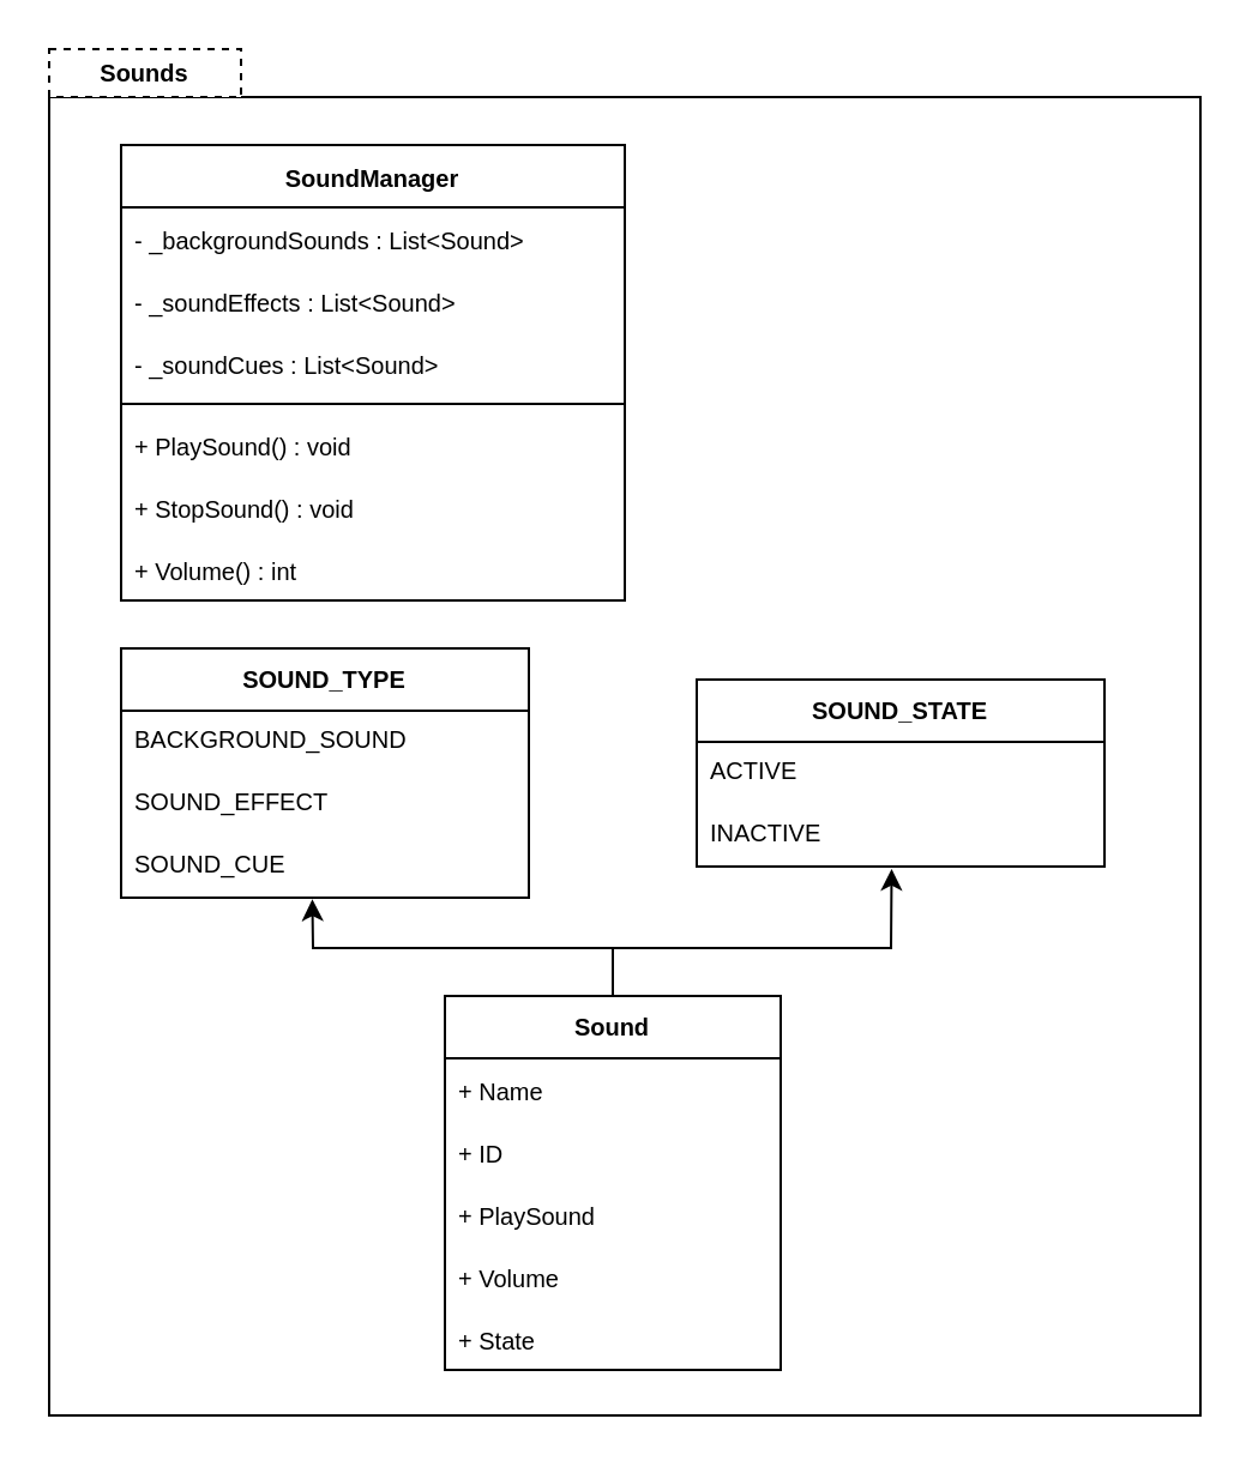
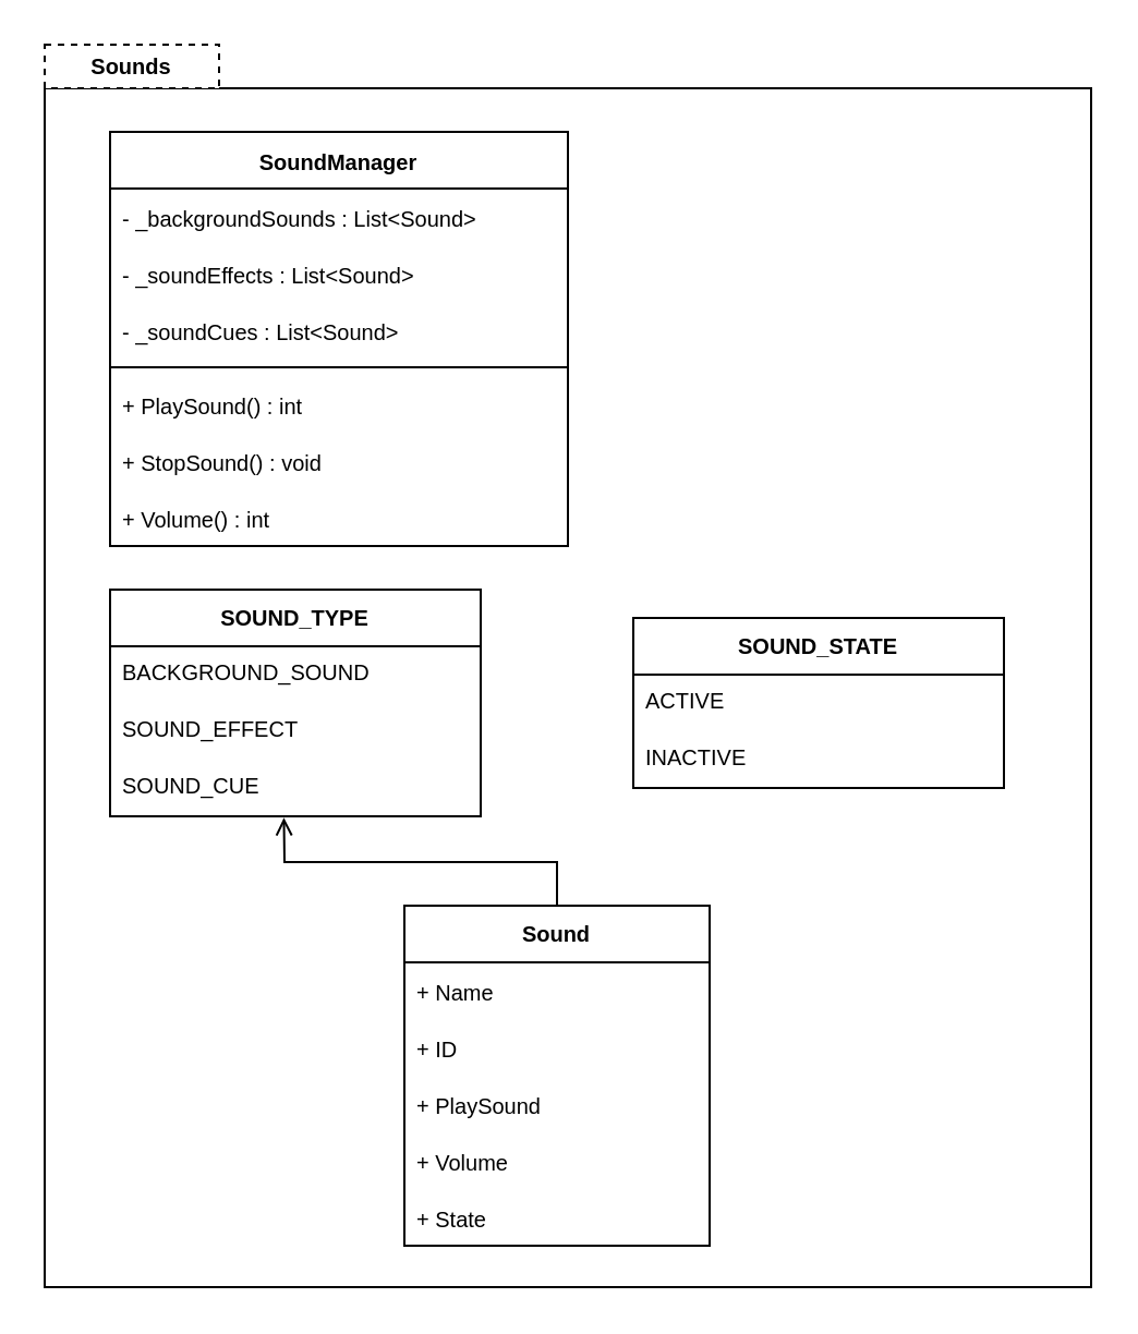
  <mxCell id="0" />
  <mxCell id="1" parent="0" />
  <mxCell id="2" value="" style="rounded=0;whiteSpace=wrap;html=1;" vertex="1" parent="1"><mxGeometry x="20" y="40" width="480" height="550" as="geometry" /></mxCell>
  <mxCell id="3" value="&lt;font style=&quot;font-size: 10px;&quot;&gt;SoundManager&lt;/font&gt;" style="swimlane;fontStyle=1;align=center;verticalAlign=top;childLayout=stackLayout;horizontal=1;startSize=26;horizontalStack=0;resizeParent=1;resizeParentMax=0;resizeLast=0;collapsible=1;marginBottom=0;whiteSpace=wrap;html=1;" vertex="1" parent="1"><mxGeometry x="50" y="60" width="210" height="190" as="geometry" /></mxCell>
  <mxCell id="4" value="&lt;font style=&quot;font-size: 10px;&quot;&gt;- _backgroundSounds : List&amp;lt;Sound&amp;gt;&lt;/font&gt;" style="text;strokeColor=none;fillColor=none;align=left;verticalAlign=top;spacingLeft=4;spacingRight=4;overflow=hidden;rotatable=0;points=[[0,0.5],[1,0.5]];portConstraint=eastwest;whiteSpace=wrap;html=1;" vertex="1" parent="3"><mxGeometry y="26" width="210" height="26" as="geometry" /></mxCell>
  <mxCell id="5" value="&lt;font style=&quot;font-size: 10px;&quot;&gt;- _soundEffects : List&amp;lt;Sound&amp;gt;&lt;/font&gt;" style="text;strokeColor=none;fillColor=none;align=left;verticalAlign=top;spacingLeft=4;spacingRight=4;overflow=hidden;rotatable=0;points=[[0,0.5],[1,0.5]];portConstraint=eastwest;whiteSpace=wrap;html=1;" vertex="1" parent="3"><mxGeometry y="52" width="210" height="26" as="geometry" /></mxCell>
  <mxCell id="6" value="&lt;font style=&quot;font-size: 10px;&quot;&gt;- _soundCues : List&amp;lt;Sound&amp;gt;&lt;/font&gt;" style="text;strokeColor=none;fillColor=none;align=left;verticalAlign=top;spacingLeft=4;spacingRight=4;overflow=hidden;rotatable=0;points=[[0,0.5],[1,0.5]];portConstraint=eastwest;whiteSpace=wrap;html=1;" vertex="1" parent="3"><mxGeometry y="78" width="210" height="26" as="geometry" /></mxCell>
  <mxCell id="7" value="" style="line;strokeWidth=1;fillColor=none;align=left;verticalAlign=middle;spacingTop=-1;spacingLeft=3;spacingRight=3;rotatable=0;labelPosition=right;points=[];portConstraint=eastwest;strokeColor=inherit;" vertex="1" parent="3"><mxGeometry y="104" width="210" height="8" as="geometry" /></mxCell>
- <mxCell id="8" value="&lt;font style=&quot;font-size: 10px;&quot;&gt;+ PlaySound() : void&lt;/font&gt;" style="text;strokeColor=none;fillColor=none;align=left;verticalAlign=top;spacingLeft=4;spacingRight=4;overflow=hidden;rotatable=0;points=[[0,0.5],[1,0.5]];portConstraint=eastwest;whiteSpace=wrap;html=1;" vertex="1" parent="3"><mxGeometry y="112" width="210" height="26" as="geometry" /></mxCell>
+ <mxCell id="8" value="&lt;font style=&quot;font-size: 10px;&quot;&gt;+ PlaySound() : int&lt;/font&gt;" style="text;strokeColor=none;fillColor=none;align=left;verticalAlign=top;spacingLeft=4;spacingRight=4;overflow=hidden;rotatable=0;points=[[0,0.5],[1,0.5]];portConstraint=eastwest;whiteSpace=wrap;html=1;" vertex="1" parent="3"><mxGeometry y="112" width="210" height="26" as="geometry" /></mxCell>
  <mxCell id="9" value="&lt;font style=&quot;font-size: 10px;&quot;&gt;+ StopSound() : void&lt;/font&gt;" style="text;strokeColor=none;fillColor=none;align=left;verticalAlign=top;spacingLeft=4;spacingRight=4;overflow=hidden;rotatable=0;points=[[0,0.5],[1,0.5]];portConstraint=eastwest;whiteSpace=wrap;html=1;" vertex="1" parent="3"><mxGeometry y="138" width="210" height="26" as="geometry" /></mxCell>
  <mxCell id="10" value="&lt;font style=&quot;font-size: 10px;&quot;&gt;+ Volume() : int&lt;/font&gt;" style="text;strokeColor=none;fillColor=none;align=left;verticalAlign=top;spacingLeft=4;spacingRight=4;overflow=hidden;rotatable=0;points=[[0,0.5],[1,0.5]];portConstraint=eastwest;whiteSpace=wrap;html=1;" vertex="1" parent="3"><mxGeometry y="164" width="210" height="26" as="geometry" /></mxCell>
  <mxCell id="11" value="&lt;b&gt;&lt;font style=&quot;font-size: 10px;&quot;&gt;Sounds&lt;/font&gt;&lt;/b&gt;" style="rounded=0;whiteSpace=wrap;html=1;dashed=1;" vertex="1" parent="1"><mxGeometry x="20" y="20" width="80" height="20" as="geometry" /></mxCell>
  <mxCell id="12" value="&lt;b&gt;&lt;font style=&quot;font-size: 10px;&quot;&gt;Sound&lt;/font&gt;&lt;/b&gt;" style="swimlane;fontStyle=0;childLayout=stackLayout;horizontal=1;startSize=26;fillColor=none;horizontalStack=0;resizeParent=1;resizeParentMax=0;resizeLast=0;collapsible=1;marginBottom=0;whiteSpace=wrap;html=1;" vertex="1" parent="1"><mxGeometry x="185" y="415" width="140" height="156" as="geometry" /></mxCell>
  <mxCell id="13" value="&lt;font style=&quot;font-size: 10px;&quot;&gt;+ Name&lt;/font&gt;" style="text;strokeColor=none;fillColor=none;align=left;verticalAlign=top;spacingLeft=4;spacingRight=4;overflow=hidden;rotatable=0;points=[[0,0.5],[1,0.5]];portConstraint=eastwest;whiteSpace=wrap;html=1;" vertex="1" parent="12"><mxGeometry y="26" width="140" height="26" as="geometry" /></mxCell>
  <mxCell id="14" value="&lt;font style=&quot;font-size: 10px;&quot;&gt;+ ID&lt;/font&gt;" style="text;strokeColor=none;fillColor=none;align=left;verticalAlign=top;spacingLeft=4;spacingRight=4;overflow=hidden;rotatable=0;points=[[0,0.5],[1,0.5]];portConstraint=eastwest;whiteSpace=wrap;html=1;" vertex="1" parent="12"><mxGeometry y="52" width="140" height="26" as="geometry" /></mxCell>
  <mxCell id="15" value="&lt;font style=&quot;font-size: 10px;&quot;&gt;+ PlaySound&lt;/font&gt;" style="text;strokeColor=none;fillColor=none;align=left;verticalAlign=top;spacingLeft=4;spacingRight=4;overflow=hidden;rotatable=0;points=[[0,0.5],[1,0.5]];portConstraint=eastwest;whiteSpace=wrap;html=1;" vertex="1" parent="12"><mxGeometry y="78" width="140" height="26" as="geometry" /></mxCell>
  <mxCell id="16" value="&lt;font style=&quot;font-size: 10px;&quot;&gt;+ Volume&lt;/font&gt;" style="text;strokeColor=none;fillColor=none;align=left;verticalAlign=top;spacingLeft=4;spacingRight=4;overflow=hidden;rotatable=0;points=[[0,0.5],[1,0.5]];portConstraint=eastwest;whiteSpace=wrap;html=1;" vertex="1" parent="12"><mxGeometry y="104" width="140" height="26" as="geometry" /></mxCell>
  <mxCell id="17" value="&lt;font style=&quot;font-size: 10px;&quot;&gt;+ State&lt;/font&gt;" style="text;strokeColor=none;fillColor=none;align=left;verticalAlign=top;spacingLeft=4;spacingRight=4;overflow=hidden;rotatable=0;points=[[0,0.5],[1,0.5]];portConstraint=eastwest;whiteSpace=wrap;html=1;" vertex="1" parent="12"><mxGeometry y="130" width="140" height="26" as="geometry" /></mxCell>
  <mxCell id="18" value="SOUND_TYPE" style="swimlane;fontStyle=1;childLayout=stackLayout;horizontal=1;startSize=26;fillColor=none;horizontalStack=0;resizeParent=1;resizeParentMax=0;resizeLast=0;collapsible=1;marginBottom=0;whiteSpace=wrap;html=1;fontSize=10;" vertex="1" parent="1"><mxGeometry x="50" y="270" width="170" height="104" as="geometry" /></mxCell>
  <mxCell id="19" value="BACKGROUND_SOUND" style="text;strokeColor=none;fillColor=none;align=left;verticalAlign=top;spacingLeft=4;spacingRight=4;overflow=hidden;rotatable=0;points=[[0,0.5],[1,0.5]];portConstraint=eastwest;whiteSpace=wrap;html=1;fontSize=10;" vertex="1" parent="18"><mxGeometry y="26" width="170" height="26" as="geometry" /></mxCell>
  <mxCell id="20" value="SOUND_EFFECT" style="text;strokeColor=none;fillColor=none;align=left;verticalAlign=top;spacingLeft=4;spacingRight=4;overflow=hidden;rotatable=0;points=[[0,0.5],[1,0.5]];portConstraint=eastwest;whiteSpace=wrap;html=1;fontSize=10;" vertex="1" parent="18"><mxGeometry y="52" width="170" height="26" as="geometry" /></mxCell>
  <mxCell id="21" value="SOUND_CUE" style="text;strokeColor=none;fillColor=none;align=left;verticalAlign=top;spacingLeft=4;spacingRight=4;overflow=hidden;rotatable=0;points=[[0,0.5],[1,0.5]];portConstraint=eastwest;whiteSpace=wrap;html=1;fontSize=10;" vertex="1" parent="18"><mxGeometry y="78" width="170" height="26" as="geometry" /></mxCell>
- <mxCell id="22" value="" style="endArrow=classic;html=1;rounded=0;exitX=0.5;exitY=0;exitDx=0;exitDy=0;entryX=0.469;entryY=1.025;entryDx=0;entryDy=0;entryPerimeter=0;" edge="1" parent="1" source="12" target="21"><mxGeometry width="50" height="50" relative="1" as="geometry"><mxPoint x="280" y="430" as="sourcePoint" /><mxPoint x="330" y="380" as="targetPoint" /><Array as="points"><mxPoint x="255" y="395" /><mxPoint x="130" y="395" /></Array></mxGeometry></mxCell>
+ <mxCell id="22" value="" style="endArrow=open;html=1;rounded=0;exitX=0.5;exitY=0;exitDx=0;exitDy=0;entryX=0.469;entryY=1.025;entryDx=0;entryDy=0;entryPerimeter=0;" edge="1" parent="1" source="12" target="21"><mxGeometry width="50" height="50" relative="1" as="geometry"><mxPoint x="280" y="430" as="sourcePoint" /><mxPoint x="330" y="380" as="targetPoint" /><Array as="points"><mxPoint x="255" y="395" /><mxPoint x="130" y="395" /></Array></mxGeometry></mxCell>
  <mxCell id="23" value="SOUND_STATE" style="swimlane;fontStyle=1;childLayout=stackLayout;horizontal=1;startSize=26;fillColor=none;horizontalStack=0;resizeParent=1;resizeParentMax=0;resizeLast=0;collapsible=1;marginBottom=0;whiteSpace=wrap;html=1;fontSize=10;" vertex="1" parent="1"><mxGeometry x="290" y="283" width="170" height="78" as="geometry" /></mxCell>
  <mxCell id="24" value="ACTIVE" style="text;strokeColor=none;fillColor=none;align=left;verticalAlign=top;spacingLeft=4;spacingRight=4;overflow=hidden;rotatable=0;points=[[0,0.5],[1,0.5]];portConstraint=eastwest;whiteSpace=wrap;html=1;fontSize=10;" vertex="1" parent="23"><mxGeometry y="26" width="170" height="26" as="geometry" /></mxCell>
  <mxCell id="25" value="INACTIVE" style="text;strokeColor=none;fillColor=none;align=left;verticalAlign=top;spacingLeft=4;spacingRight=4;overflow=hidden;rotatable=0;points=[[0,0.5],[1,0.5]];portConstraint=eastwest;whiteSpace=wrap;html=1;fontSize=10;" vertex="1" parent="23"><mxGeometry y="52" width="170" height="26" as="geometry" /></mxCell>
- <mxCell id="26" value="" style="endArrow=classic;html=1;rounded=0;exitX=0.5;exitY=0;exitDx=0;exitDy=0;entryX=0.478;entryY=1.038;entryDx=0;entryDy=0;entryPerimeter=0;" edge="1" parent="1" source="12" target="25"><mxGeometry width="50" height="50" relative="1" as="geometry"><mxPoint x="265" y="425" as="sourcePoint" /><mxPoint x="140" y="385" as="targetPoint" /><Array as="points"><mxPoint x="255" y="395" /><mxPoint x="371" y="395" /></Array></mxGeometry></mxCell>
